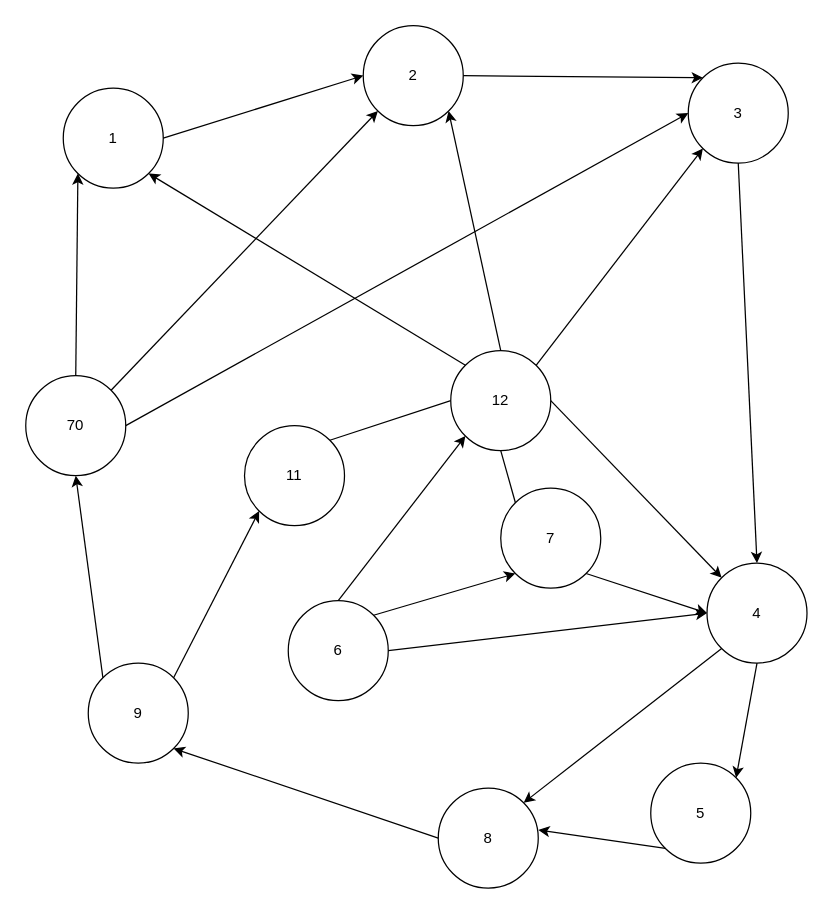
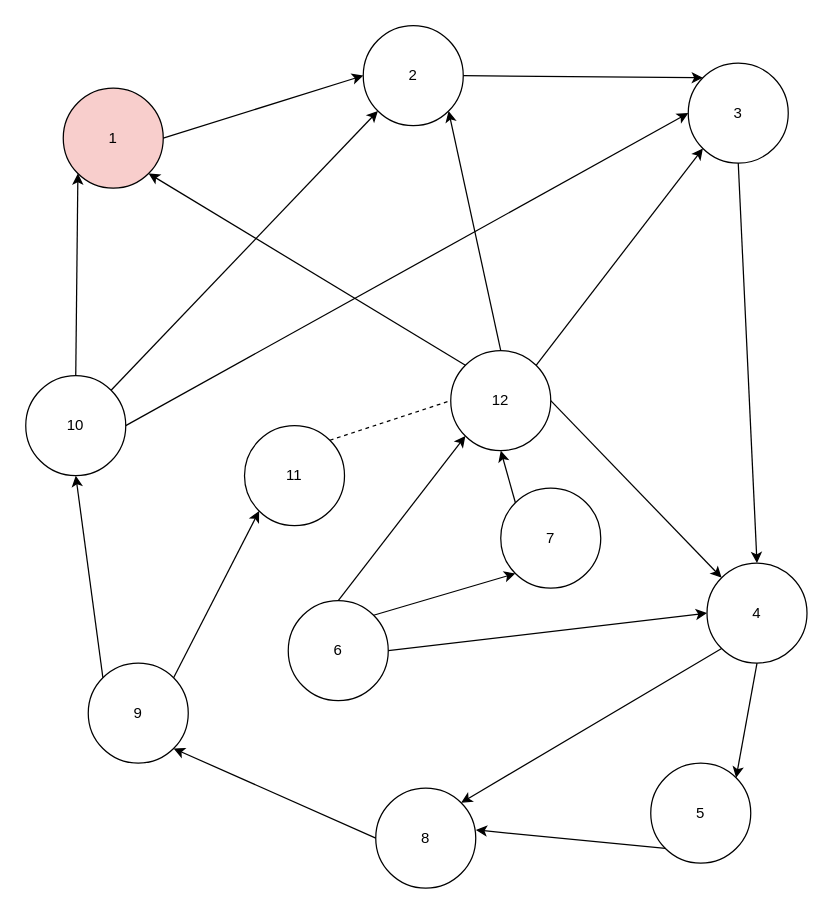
  <mxCell id="0" />
  <mxCell id="1" parent="0" />
  <mxCell id="2" value="2" style="ellipse;whiteSpace=wrap;html=1;aspect=fixed;" vertex="1" parent="1"><mxGeometry x="290" y="20" width="80" height="80" as="geometry" /></mxCell>
- <mxCell id="3" value="1" style="ellipse;whiteSpace=wrap;html=1;aspect=fixed;" vertex="1" parent="1"><mxGeometry x="50" y="70" width="80" height="80" as="geometry" /></mxCell>
+ <mxCell id="3" value="1" style="ellipse;whiteSpace=wrap;html=1;aspect=fixed;fillColor=#f8cecc;" vertex="1" parent="1"><mxGeometry x="50" y="70" width="80" height="80" as="geometry" /></mxCell>
  <mxCell id="4" value="3" style="ellipse;whiteSpace=wrap;html=1;aspect=fixed;" vertex="1" parent="1"><mxGeometry x="550" y="50" width="80" height="80" as="geometry" /></mxCell>
  <mxCell id="5" value="4" style="ellipse;whiteSpace=wrap;html=1;aspect=fixed;" vertex="1" parent="1"><mxGeometry x="565" y="450" width="80" height="80" as="geometry" /></mxCell>
  <mxCell id="6" value="5" style="ellipse;whiteSpace=wrap;html=1;aspect=fixed;" vertex="1" parent="1"><mxGeometry x="520" y="610" width="80" height="80" as="geometry" /></mxCell>
- <mxCell id="7" value="8" style="ellipse;whiteSpace=wrap;html=1;aspect=fixed;" vertex="1" parent="1"><mxGeometry x="350" y="630" width="80" height="80" as="geometry" /></mxCell>
+ <mxCell id="7" value="8" style="ellipse;whiteSpace=wrap;html=1;aspect=fixed;" vertex="1" parent="1"><mxGeometry x="300" y="630" width="80" height="80" as="geometry" /></mxCell>
  <mxCell id="8" value="6" style="ellipse;whiteSpace=wrap;html=1;aspect=fixed;" vertex="1" parent="1"><mxGeometry x="230" y="480" width="80" height="80" as="geometry" /></mxCell>
  <mxCell id="9" value="7" style="ellipse;whiteSpace=wrap;html=1;aspect=fixed;" vertex="1" parent="1"><mxGeometry x="400" y="390" width="80" height="80" as="geometry" /></mxCell>
  <mxCell id="10" value="9" style="ellipse;whiteSpace=wrap;html=1;aspect=fixed;" vertex="1" parent="1"><mxGeometry x="70" y="530" width="80" height="80" as="geometry" /></mxCell>
  <mxCell id="11" value="11" style="ellipse;whiteSpace=wrap;html=1;aspect=fixed;" vertex="1" parent="1"><mxGeometry x="195" y="340" width="80" height="80" as="geometry" /></mxCell>
- <mxCell id="12" value="70" style="ellipse;whiteSpace=wrap;html=1;aspect=fixed;" vertex="1" parent="1"><mxGeometry x="20" y="300" width="80" height="80" as="geometry" /></mxCell>
- <mxCell id="13" value="" style="endArrow=none;html=1;rounded=0;exitX=1;exitY=0;exitDx=0;exitDy=0;entryX=0;entryY=0.5;entryDx=0;entryDy=0;" edge="1" parent="1" source="11" target="14"><mxGeometry width="50" height="50" relative="1" as="geometry"><mxPoint x="250" y="390" as="sourcePoint" /><mxPoint x="340" y="330" as="targetPoint" /></mxGeometry></mxCell>
+ <mxCell id="12" value="10" style="ellipse;whiteSpace=wrap;html=1;aspect=fixed;" vertex="1" parent="1"><mxGeometry x="20" y="300" width="80" height="80" as="geometry" /></mxCell>
+ <mxCell id="13" value="" style="endArrow=none;html=1;rounded=0;exitX=1;exitY=0;exitDx=0;exitDy=0;entryX=0;entryY=0.5;entryDx=0;entryDy=0;dashed=1;" edge="1" parent="1" source="11" target="14"><mxGeometry width="50" height="50" relative="1" as="geometry"><mxPoint x="250" y="390" as="sourcePoint" /><mxPoint x="340" y="330" as="targetPoint" /></mxGeometry></mxCell>
  <mxCell id="14" value="12" style="ellipse;whiteSpace=wrap;html=1;aspect=fixed;" vertex="1" parent="1"><mxGeometry x="360" y="280" width="80" height="80" as="geometry" /></mxCell>
  <mxCell id="15" value="" style="endArrow=classic;html=1;rounded=0;exitX=1;exitY=0.5;exitDx=0;exitDy=0;entryX=0;entryY=0.5;entryDx=0;entryDy=0;" edge="1" parent="1" source="3" target="2"><mxGeometry width="50" height="50" relative="1" as="geometry"><mxPoint x="310" y="240" as="sourcePoint" /><mxPoint x="360" y="190" as="targetPoint" /></mxGeometry></mxCell>
  <mxCell id="16" value="" style="endArrow=classic;html=1;rounded=0;exitX=1;exitY=0.5;exitDx=0;exitDy=0;entryX=0;entryY=0;entryDx=0;entryDy=0;" edge="1" parent="1" source="2" target="4"><mxGeometry width="50" height="50" relative="1" as="geometry"><mxPoint x="520" y="300" as="sourcePoint" /><mxPoint x="570" y="250" as="targetPoint" /></mxGeometry></mxCell>
  <mxCell id="17" value="" style="endArrow=classic;html=1;rounded=0;exitX=0.5;exitY=1;exitDx=0;exitDy=0;entryX=0.5;entryY=0;entryDx=0;entryDy=0;" edge="1" parent="1" source="4" target="5"><mxGeometry width="50" height="50" relative="1" as="geometry"><mxPoint x="660" y="440" as="sourcePoint" /><mxPoint x="710" y="390" as="targetPoint" /></mxGeometry></mxCell>
  <mxCell id="18" value="" style="endArrow=classic;html=1;rounded=0;exitX=0.5;exitY=1;exitDx=0;exitDy=0;entryX=1;entryY=0;entryDx=0;entryDy=0;" edge="1" parent="1" source="5" target="6"><mxGeometry width="50" height="50" relative="1" as="geometry"><mxPoint x="590" y="610" as="sourcePoint" /><mxPoint x="640" y="560" as="targetPoint" /></mxGeometry></mxCell>
  <mxCell id="19" value="" style="endArrow=classic;html=1;rounded=0;entryX=1.001;entryY=0.418;entryDx=0;entryDy=0;entryPerimeter=0;exitX=0;exitY=1;exitDx=0;exitDy=0;" edge="1" parent="1" source="6" target="7"><mxGeometry width="50" height="50" relative="1" as="geometry"><mxPoint x="430" y="690" as="sourcePoint" /><mxPoint x="480" y="640" as="targetPoint" /></mxGeometry></mxCell>
  <mxCell id="20" value="" style="endArrow=classic;html=1;rounded=0;exitX=0.5;exitY=0;exitDx=0;exitDy=0;entryX=0;entryY=1;entryDx=0;entryDy=0;" edge="1" parent="1" source="8" target="14"><mxGeometry width="50" height="50" relative="1" as="geometry"><mxPoint x="290" y="450" as="sourcePoint" /><mxPoint x="340" y="400" as="targetPoint" /></mxGeometry></mxCell>
  <mxCell id="21" value="" style="endArrow=classic;html=1;rounded=0;exitX=1;exitY=0.5;exitDx=0;exitDy=0;entryX=0;entryY=0.5;entryDx=0;entryDy=0;" edge="1" parent="1" source="8" target="5"><mxGeometry width="50" height="50" relative="1" as="geometry"><mxPoint x="420" y="540" as="sourcePoint" /><mxPoint x="470" y="490" as="targetPoint" /></mxGeometry></mxCell>
  <mxCell id="22" value="" style="endArrow=classic;html=1;rounded=0;exitX=1;exitY=0;exitDx=0;exitDy=0;entryX=0;entryY=1;entryDx=0;entryDy=0;" edge="1" parent="1" source="8" target="9"><mxGeometry width="50" height="50" relative="1" as="geometry"><mxPoint x="340" y="470" as="sourcePoint" /><mxPoint x="390" y="420" as="targetPoint" /></mxGeometry></mxCell>
  <mxCell id="23" value="" style="endArrow=classic;html=1;rounded=0;exitX=1;exitY=0.5;exitDx=0;exitDy=0;entryX=0;entryY=0;entryDx=0;entryDy=0;" edge="1" parent="1" source="14" target="5"><mxGeometry width="50" height="50" relative="1" as="geometry"><mxPoint x="340" y="480" as="sourcePoint" /><mxPoint x="341.716" y="328.284" as="targetPoint" /></mxGeometry></mxCell>
- <mxCell id="24" value="" style="endArrow=classic;html=1;rounded=0;exitX=1;exitY=1;exitDx=0;exitDy=0;entryX=0;entryY=0.5;entryDx=0;entryDy=0;" edge="1" parent="1" source="9" target="5"><mxGeometry width="50" height="50" relative="1" as="geometry"><mxPoint x="470" y="500" as="sourcePoint" /><mxPoint x="520" y="450" as="targetPoint" /></mxGeometry></mxCell>
- <mxCell id="25" value="" style="endArrow=none;html=1;rounded=0;entryX=0.5;entryY=1;entryDx=0;entryDy=0;exitX=0;exitY=0;exitDx=0;exitDy=0;" edge="1" parent="1" source="9" target="14"><mxGeometry width="50" height="50" relative="1" as="geometry"><mxPoint x="380" y="370" as="sourcePoint" /><mxPoint x="430" y="320" as="targetPoint" /></mxGeometry></mxCell>
+ <mxCell id="25" value="" style="endArrow=classic;html=1;rounded=0;entryX=0.5;entryY=1;entryDx=0;entryDy=0;exitX=0;exitY=0;exitDx=0;exitDy=0;" edge="1" parent="1" source="9" target="14"><mxGeometry width="50" height="50" relative="1" as="geometry"><mxPoint x="380" y="370" as="sourcePoint" /><mxPoint x="430" y="320" as="targetPoint" /></mxGeometry></mxCell>
  <mxCell id="26" value="" style="endArrow=classic;html=1;rounded=0;entryX=1;entryY=0;entryDx=0;entryDy=0;exitX=0;exitY=1;exitDx=0;exitDy=0;" edge="1" parent="1" source="5" target="7"><mxGeometry width="50" height="50" relative="1" as="geometry"><mxPoint x="460" y="610" as="sourcePoint" /><mxPoint x="510" y="560" as="targetPoint" /></mxGeometry></mxCell>
  <mxCell id="27" value="" style="endArrow=classic;html=1;rounded=0;entryX=1;entryY=1;entryDx=0;entryDy=0;exitX=0;exitY=0.5;exitDx=0;exitDy=0;" edge="1" parent="1" source="7" target="10"><mxGeometry width="50" height="50" relative="1" as="geometry"><mxPoint x="210" y="690" as="sourcePoint" /><mxPoint x="260" y="640" as="targetPoint" /></mxGeometry></mxCell>
  <mxCell id="28" value="" style="endArrow=classic;html=1;rounded=0;exitX=1;exitY=0;exitDx=0;exitDy=0;entryX=0;entryY=1;entryDx=0;entryDy=0;" edge="1" parent="1" source="10" target="11"><mxGeometry width="50" height="50" relative="1" as="geometry"><mxPoint x="350" y="490" as="sourcePoint" /><mxPoint x="351.716" y="338.284" as="targetPoint" /></mxGeometry></mxCell>
  <mxCell id="29" value="" style="endArrow=classic;html=1;rounded=0;exitX=0;exitY=0;exitDx=0;exitDy=0;entryX=0.5;entryY=1;entryDx=0;entryDy=0;" edge="1" parent="1" source="10" target="12"><mxGeometry width="50" height="50" relative="1" as="geometry"><mxPoint x="360" y="500" as="sourcePoint" /><mxPoint x="361.716" y="348.284" as="targetPoint" /></mxGeometry></mxCell>
  <mxCell id="30" value="" style="endArrow=classic;html=1;rounded=0;exitX=0.5;exitY=0;exitDx=0;exitDy=0;entryX=0;entryY=1;entryDx=0;entryDy=0;" edge="1" parent="1" source="12" target="3"><mxGeometry width="50" height="50" relative="1" as="geometry"><mxPoint x="130" y="310" as="sourcePoint" /><mxPoint x="180" y="260" as="targetPoint" /></mxGeometry></mxCell>
  <mxCell id="31" value="" style="endArrow=classic;html=1;rounded=0;exitX=1;exitY=0.5;exitDx=0;exitDy=0;entryX=0;entryY=0.5;entryDx=0;entryDy=0;" edge="1" parent="1" source="12" target="4"><mxGeometry width="50" height="50" relative="1" as="geometry"><mxPoint x="180" y="310" as="sourcePoint" /><mxPoint x="230" y="260" as="targetPoint" /></mxGeometry></mxCell>
  <mxCell id="32" value="" style="endArrow=classic;html=1;rounded=0;entryX=0;entryY=1;entryDx=0;entryDy=0;exitX=1;exitY=0;exitDx=0;exitDy=0;" edge="1" parent="1" source="12" target="2"><mxGeometry width="50" height="50" relative="1" as="geometry"><mxPoint x="200" y="260" as="sourcePoint" /><mxPoint x="250" y="210" as="targetPoint" /></mxGeometry></mxCell>
  <mxCell id="33" value="" style="endArrow=classic;html=1;rounded=0;exitX=0;exitY=0;exitDx=0;exitDy=0;entryX=1;entryY=1;entryDx=0;entryDy=0;" edge="1" parent="1" source="14" target="3"><mxGeometry width="50" height="50" relative="1" as="geometry"><mxPoint x="420" y="260" as="sourcePoint" /><mxPoint x="470" y="210" as="targetPoint" /></mxGeometry></mxCell>
  <mxCell id="34" value="" style="endArrow=classic;html=1;rounded=0;exitX=0.5;exitY=0;exitDx=0;exitDy=0;entryX=1;entryY=1;entryDx=0;entryDy=0;" edge="1" parent="1" source="14" target="2"><mxGeometry width="50" height="50" relative="1" as="geometry"><mxPoint x="440" y="270" as="sourcePoint" /><mxPoint x="490" y="220" as="targetPoint" /></mxGeometry></mxCell>
  <mxCell id="35" value="" style="endArrow=classic;html=1;rounded=0;exitX=1;exitY=0;exitDx=0;exitDy=0;entryX=0;entryY=1;entryDx=0;entryDy=0;" edge="1" parent="1" source="14" target="4"><mxGeometry width="50" height="50" relative="1" as="geometry"><mxPoint x="480" y="280" as="sourcePoint" /><mxPoint x="530" y="230" as="targetPoint" /></mxGeometry></mxCell>
